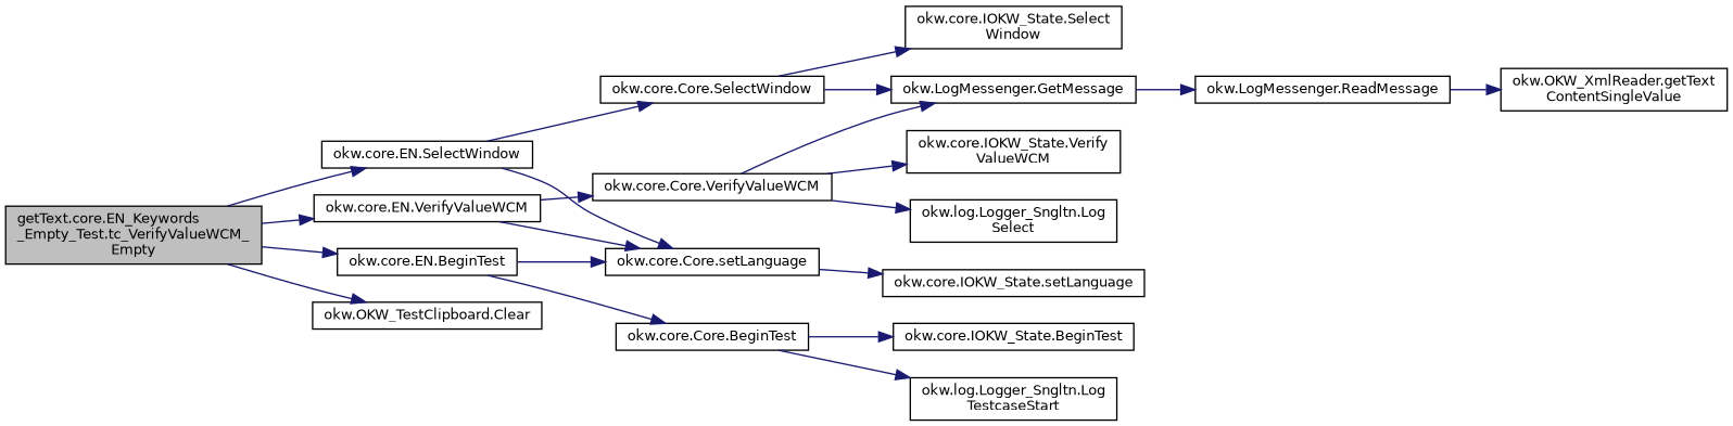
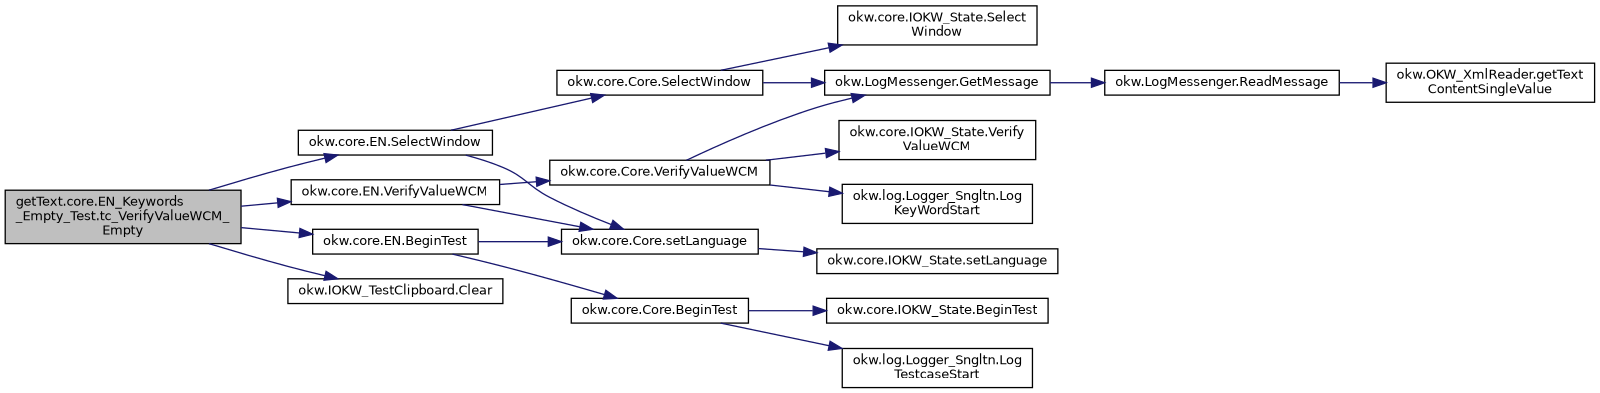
  digraph {
    rankdir=LR
    node [color=black fillcolor=white fontname=Helvetica fontsize=10 shape=record style=filled]
    edge [color=midnightblue fontname=Helvetica fontsize=10 labelfontname=Helvetica labelfontsize=10 style=solid]
    n1 [fillcolor=grey75 fontcolor=black height=0.2 label="getText.core.EN_Keywords\l_Empty_Test.tc_VerifyValueWCM_\lEmpty" width=0.4]
    n2 [height=0.2 label="okw.core.EN.BeginTest" width=0.4]
-   n3 [height=0.2 label="okw.OKW_TestClipboard.Clear" width=0.4]
+   n3 [height=0.2 label="okw.IOKW_TestClipboard.Clear" width=0.4]
    n4 [height=0.2 label="okw.core.EN.SelectWindow" width=0.4]
    n5 [height=0.2 label="okw.core.EN.VerifyValueWCM" width=0.4]
    n6 [height=0.2 label="okw.core.Core.setLanguage" width=0.4]
    n7 [height=0.2 label="okw.core.Core.BeginTest" width=0.4]
    n8 [height=0.2 label="okw.core.Core.SelectWindow" width=0.4]
    n9 [height=0.2 label="okw.core.Core.VerifyValueWCM" width=0.4]
    n10 [height=0.2 label="okw.core.IOKW_State.setLanguage" width=0.4]
    n11 [height=0.2 label="okw.log.Logger_Sngltn.Log\lTestcaseStart" width=0.4]
    n12 [height=0.2 label="okw.core.IOKW_State.BeginTest" width=0.4]
    n13 [height=0.2 label="okw.LogMessenger.GetMessage" width=0.4]
    n14 [height=0.2 label="okw.core.IOKW_State.Select\lWindow" width=0.4]
-   n15 [height=0.2 label="okw.log.Logger_Sngltn.Log\lSelect" width=0.4]
+   n15 [height=0.2 label="okw.log.Logger_Sngltn.Log\lKeyWordStart" width=0.4]
    n16 [height=0.2 label="okw.LogMessenger.ReadMessage" width=0.4]
    n17 [height=0.2 label="okw.OKW_XmlReader.getText\lContentSingleValue" width=0.4]
    n18 [height=0.2 label="okw.core.IOKW_State.Verify\lValueWCM" width=0.4]
    n1 -> n2
    n1 -> n3
    n1 -> n4
    n1 -> n5
    n2 -> n6
    n2 -> n7
    n4 -> n6
    n4 -> n8
    n5 -> n6
    n5 -> n9
    n6 -> n10
    n7 -> n11
    n7 -> n12
    n8 -> n13
    n8 -> n14
    n9 -> n13
    n9 -> n15
    n9 -> n18
    n13 -> n16
    n16 -> n17
  }
